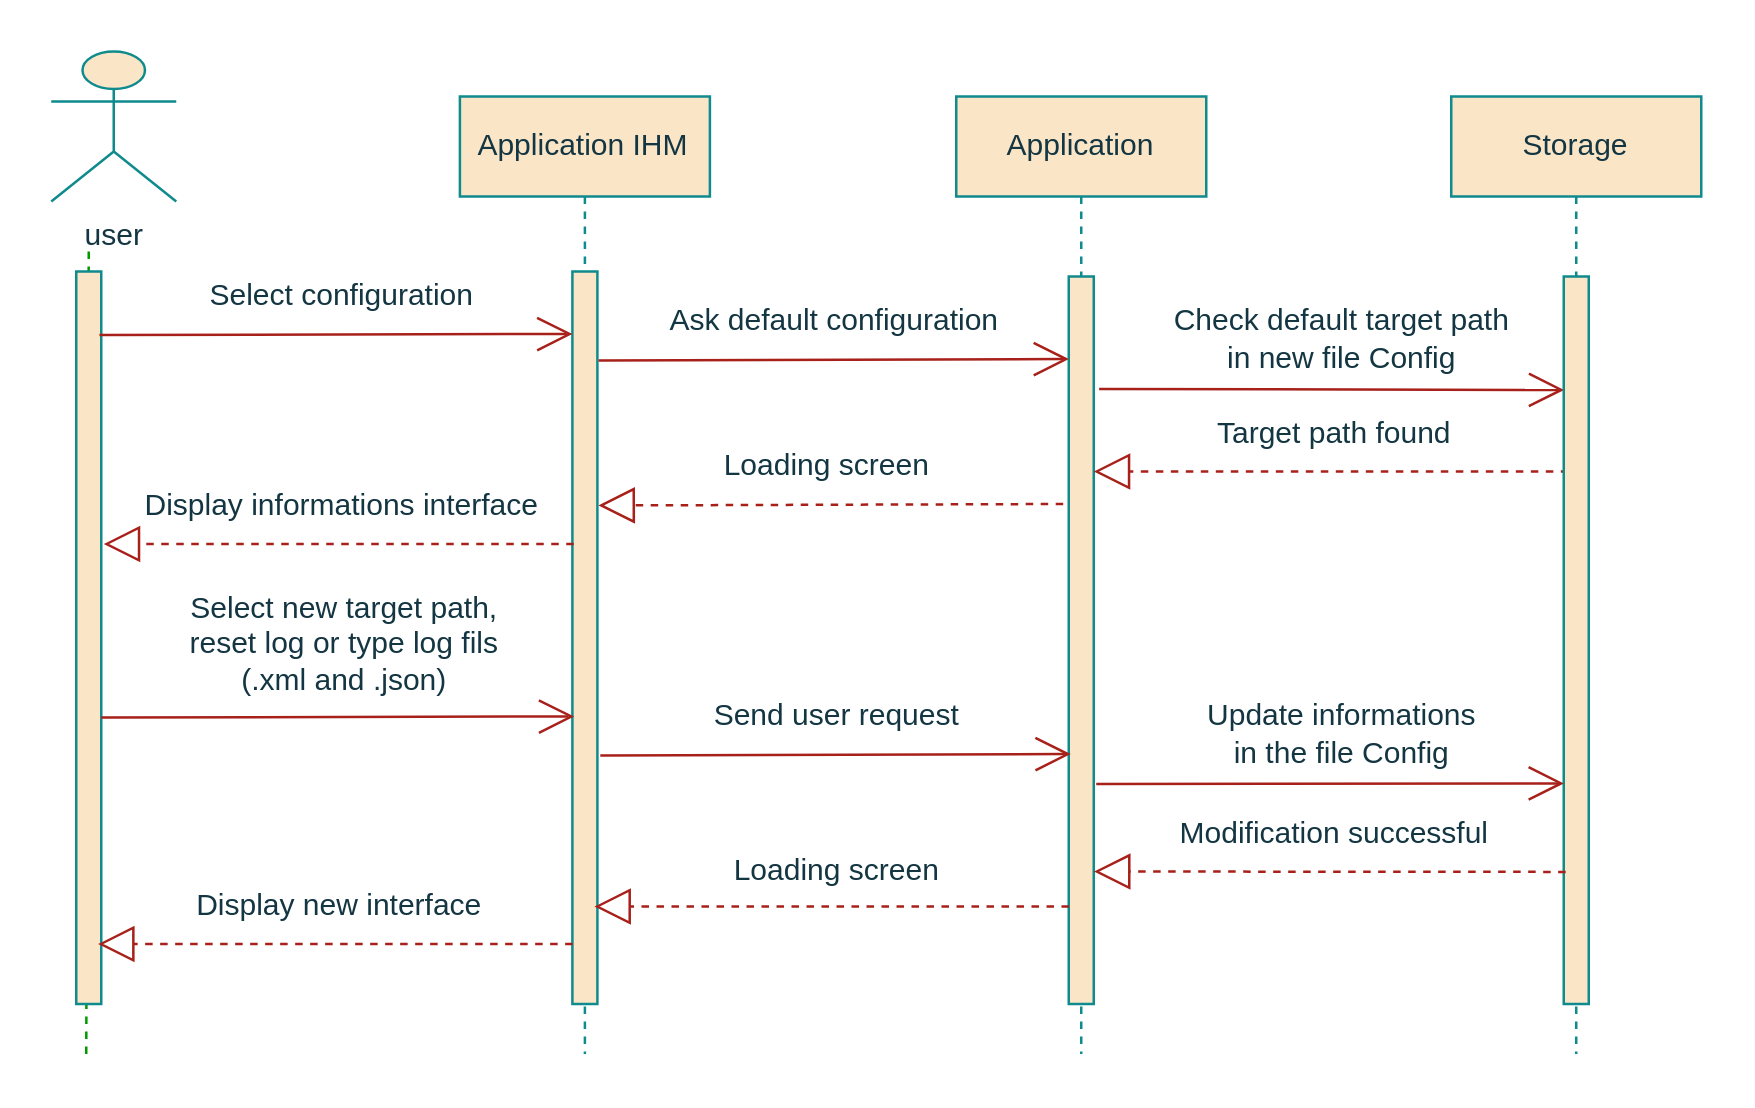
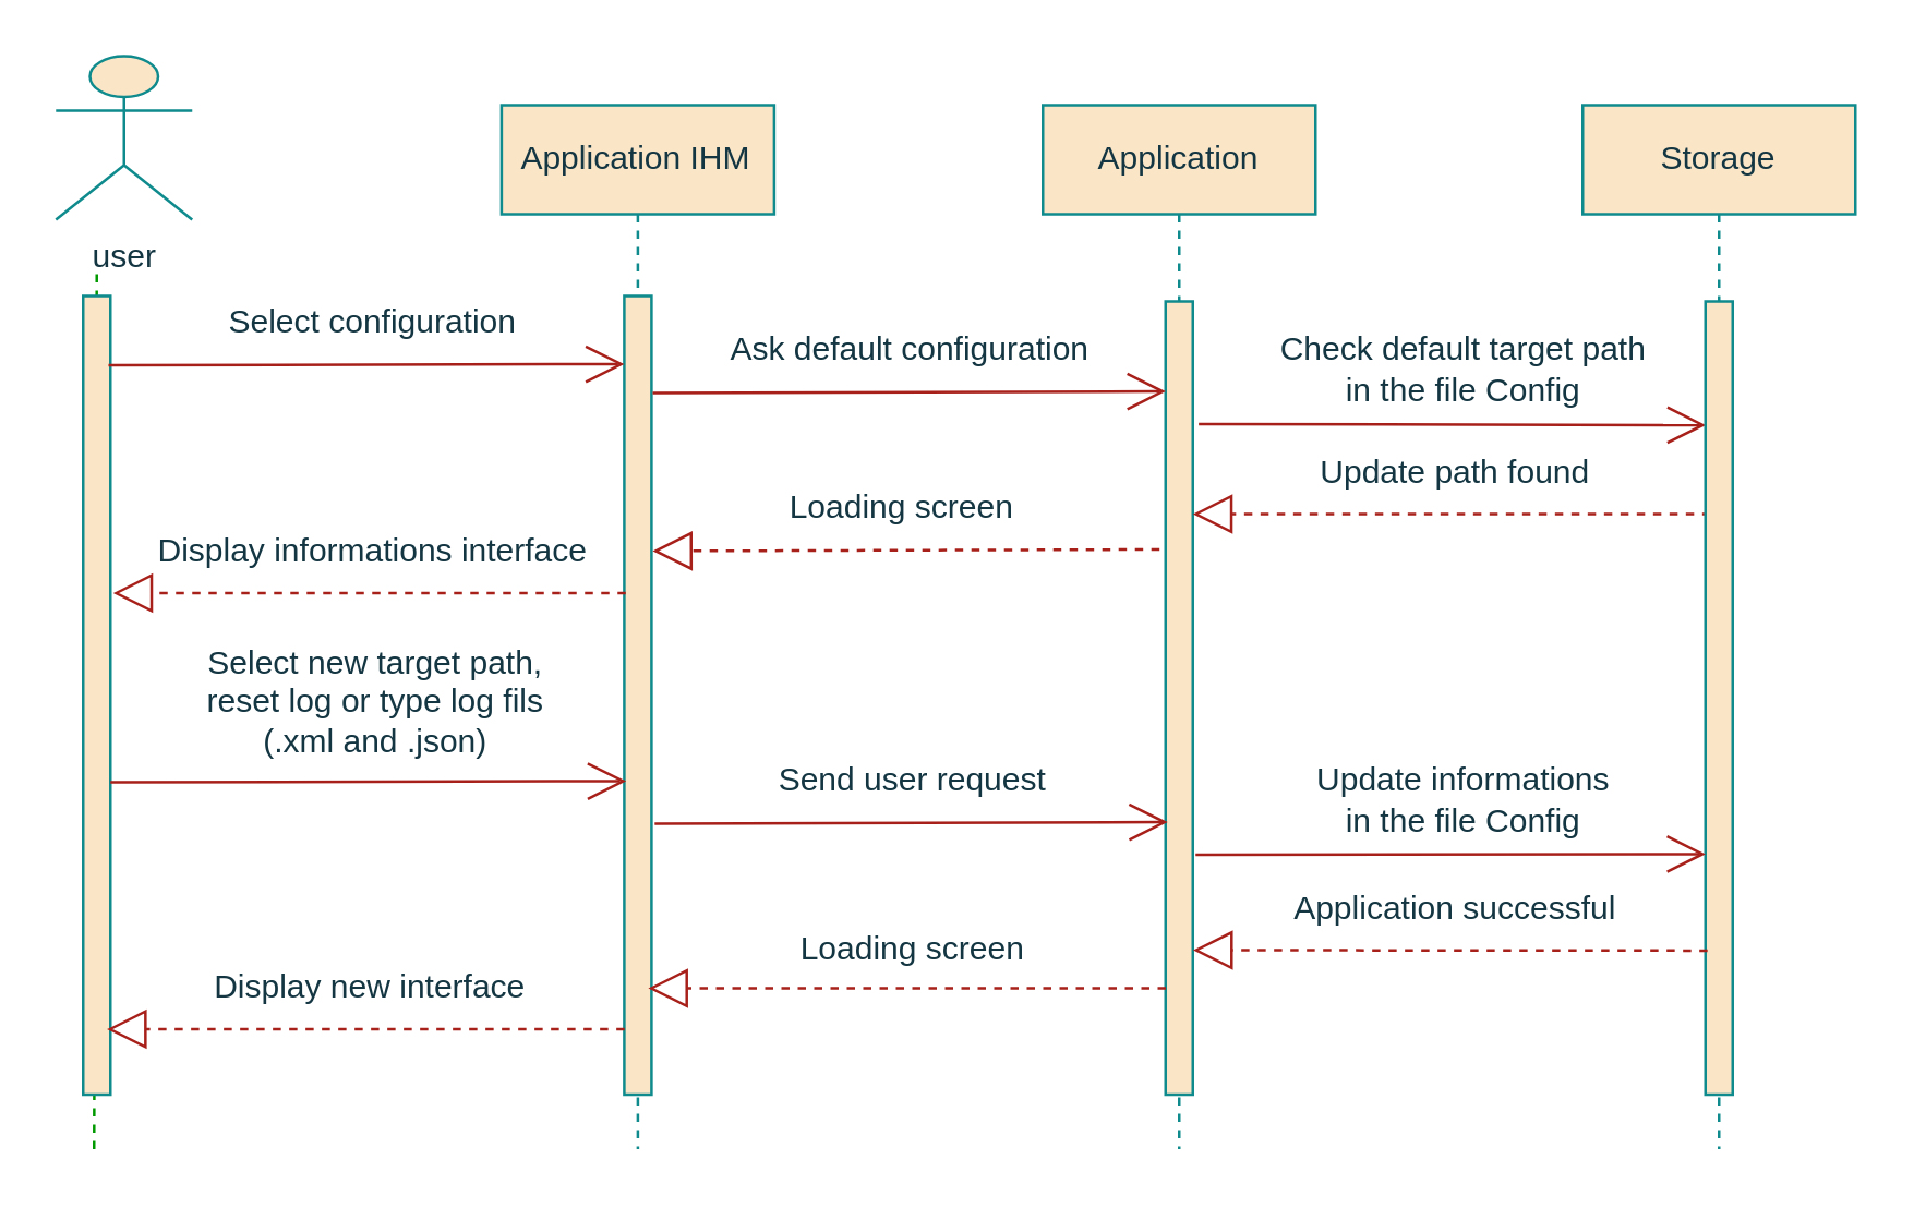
  <mxCell id="0" />
  <mxCell id="1" parent="0" />
  <mxCell id="2" value="" style="endArrow=none;dashed=1;html=1;rounded=0;labelBackgroundColor=#DAD2D8;strokeColor=#009900;fontColor=#143642;" edge="1" parent="1"><mxGeometry width="50" height="50" relative="1" as="geometry"><mxPoint x="34" y="421" as="sourcePoint" /><mxPoint x="35" y="98" as="targetPoint" /></mxGeometry></mxCell>
  <mxCell id="3" value="&lt;span style=&quot;&quot;&gt;Application IHM&lt;/span&gt;" style="shape=umlLifeline;perimeter=lifelinePerimeter;whiteSpace=wrap;html=1;container=0;collapsible=0;recursiveResize=0;outlineConnect=0;rounded=0;fillColor=#FAE5C7;strokeColor=#0F8B8D;fontColor=#143642;" vertex="1" parent="1"><mxGeometry x="183.46" y="38" width="100" height="383" as="geometry" /></mxCell>
  <mxCell id="4" value="user" style="shape=umlActor;verticalLabelPosition=bottom;verticalAlign=top;html=1;rounded=0;fillColor=#FAE5C7;strokeColor=#0F8B8D;fontColor=#143642;" vertex="1" parent="1"><mxGeometry x="20" y="20" width="50" height="60" as="geometry" /></mxCell>
  <mxCell id="5" value="&lt;span style=&quot;&quot;&gt;Application&lt;/span&gt;" style="shape=umlLifeline;perimeter=lifelinePerimeter;whiteSpace=wrap;html=1;container=0;collapsible=0;recursiveResize=0;outlineConnect=0;rounded=0;fillColor=#FAE5C7;strokeColor=#0F8B8D;fontColor=#143642;" vertex="1" parent="1"><mxGeometry x="382" y="38" width="100" height="383" as="geometry" /></mxCell>
  <mxCell id="6" value="&lt;span style=&quot;&quot;&gt;Storage&lt;/span&gt;" style="shape=umlLifeline;perimeter=lifelinePerimeter;whiteSpace=wrap;html=1;container=0;collapsible=0;recursiveResize=0;outlineConnect=0;rounded=0;fillColor=#FAE5C7;strokeColor=#0F8B8D;fontColor=#143642;" vertex="1" parent="1"><mxGeometry x="580" y="38" width="100" height="383" as="geometry" /></mxCell>
  <mxCell id="7" value="" style="html=1;points=[];perimeter=orthogonalPerimeter;rounded=0;glass=0;labelBackgroundColor=none;fillStyle=auto;fillColor=#FAE5C7;strokeColor=#0F8B8D;fontColor=#143642;" vertex="1" parent="1"><mxGeometry x="30" y="108" width="10" height="293" as="geometry" /></mxCell>
  <mxCell id="8" value="" style="html=1;points=[];perimeter=orthogonalPerimeter;rounded=0;glass=0;labelBackgroundColor=none;fillStyle=auto;fillColor=#FAE5C7;strokeColor=#0F8B8D;fontColor=#143642;" vertex="1" parent="1"><mxGeometry x="228.46" y="108" width="10" height="293" as="geometry" /></mxCell>
  <mxCell id="9" value="" style="html=1;points=[];perimeter=orthogonalPerimeter;rounded=0;glass=0;labelBackgroundColor=none;fillStyle=auto;fillColor=#FAE5C7;strokeColor=#0F8B8D;fontColor=#143642;" vertex="1" parent="1"><mxGeometry x="427" y="110" width="10" height="291" as="geometry" /></mxCell>
  <mxCell id="10" value="Loading screen" style="text;html=1;align=center;verticalAlign=middle;resizable=0;points=[];autosize=1;strokeColor=none;fillColor=none;rounded=0;fontColor=#143642;" vertex="1" parent="1"><mxGeometry x="275.25" y="171" width="110" height="30" as="geometry" /></mxCell>
  <mxCell id="11" value="" style="endArrow=block;dashed=1;endFill=0;endSize=12;html=1;rounded=0;exitX=-0.211;exitY=0.186;exitDx=0;exitDy=0;exitPerimeter=0;labelBackgroundColor=#DAD2D8;strokeColor=#A8201A;fontColor=#143642;" edge="1" parent="1"><mxGeometry width="160" relative="1" as="geometry"><mxPoint x="424.78" y="200.998" as="sourcePoint" /><mxPoint x="238.89" y="201.59" as="targetPoint" /></mxGeometry></mxCell>
  <mxCell id="12" value="Select configuration" style="text;html=1;align=center;verticalAlign=middle;resizable=0;points=[];autosize=1;strokeColor=none;fillColor=none;rounded=0;fontColor=#143642;" vertex="1" parent="1"><mxGeometry x="70.83" y="103" width="130" height="30" as="geometry" /></mxCell>
  <mxCell id="13" value="" style="endArrow=open;endFill=1;endSize=12;html=1;rounded=0;entryX=0.071;entryY=0.165;entryDx=0;entryDy=0;entryPerimeter=0;labelBackgroundColor=#DAD2D8;strokeColor=#A8201A;fontColor=#143642;" edge="1" parent="1"><mxGeometry width="160" relative="1" as="geometry"><mxPoint x="39.29" y="133.38" as="sourcePoint" /><mxPoint x="228.46" y="133" as="targetPoint" /></mxGeometry></mxCell>
  <mxCell id="14" value="Display informations&amp;nbsp;interface" style="text;html=1;align=center;verticalAlign=middle;resizable=0;points=[];autosize=1;strokeColor=none;fillColor=none;rounded=0;fontColor=#143642;" vertex="1" parent="1"><mxGeometry x="45.83" y="187" width="180" height="30" as="geometry" /></mxCell>
  <mxCell id="15" value="" style="endArrow=block;dashed=1;endFill=0;endSize=12;html=1;rounded=0;labelBackgroundColor=#DAD2D8;strokeColor=#A8201A;fontColor=#143642;" edge="1" parent="1"><mxGeometry width="160" relative="1" as="geometry"><mxPoint x="229" y="217" as="sourcePoint" /><mxPoint x="40.987" y="217" as="targetPoint" /></mxGeometry></mxCell>
  <mxCell id="16" value="" style="endArrow=open;endFill=1;endSize=12;html=1;rounded=0;entryX=-0.083;entryY=0.173;entryDx=0;entryDy=0;entryPerimeter=0;labelBackgroundColor=#DAD2D8;strokeColor=#A8201A;fontColor=#143642;" edge="1" parent="1"><mxGeometry width="160" relative="1" as="geometry"><mxPoint x="238.91" y="143.56" as="sourcePoint" /><mxPoint x="427.08" y="143.004" as="targetPoint" /></mxGeometry></mxCell>
  <mxCell id="17" value="Ask default configuration" style="text;html=1;align=center;verticalAlign=middle;resizable=0;points=[];autosize=1;strokeColor=none;fillColor=none;rounded=0;fontColor=#143642;" vertex="1" parent="1"><mxGeometry x="252.83" y="113" width="160" height="30" as="geometry" /></mxCell>
- <mxCell id="18" value="Check default target path&lt;br&gt;in new file Config" style="text;html=1;align=center;verticalAlign=middle;resizable=0;points=[];autosize=1;strokeColor=none;fillColor=none;rounded=1;fontColor=#143642;" vertex="1" parent="1"><mxGeometry x="455.52" y="115" width="160" height="40" as="geometry" /></mxCell>
+ <mxCell id="18" value="Check default target path&lt;br&gt;in the file Config" style="text;html=1;align=center;verticalAlign=middle;resizable=0;points=[];autosize=1;strokeColor=none;fillColor=none;rounded=1;fontColor=#143642;" vertex="1" parent="1"><mxGeometry x="455.52" y="115" width="160" height="40" as="geometry" /></mxCell>
  <mxCell id="19" value="" style="endArrow=open;endFill=1;endSize=12;html=1;rounded=1;labelBackgroundColor=#DAD2D8;strokeColor=#A8201A;fontColor=#143642;entryX=0.016;entryY=0.156;entryDx=0;entryDy=0;entryPerimeter=0;" edge="1" parent="1" target="22"><mxGeometry width="160" relative="1" as="geometry"><mxPoint x="439.16" y="155" as="sourcePoint" /><mxPoint x="629.16" y="155" as="targetPoint" /></mxGeometry></mxCell>
- <mxCell id="20" value="Target path found" style="text;html=1;align=center;verticalAlign=middle;resizable=0;points=[];autosize=1;strokeColor=none;fillColor=none;rounded=1;fontColor=#143642;" vertex="1" parent="1"><mxGeometry x="473.33" y="158" width="120" height="30" as="geometry" /></mxCell>
+ <mxCell id="20" value="Update path found" style="text;html=1;align=center;verticalAlign=middle;resizable=0;points=[];autosize=1;strokeColor=none;fillColor=none;rounded=1;fontColor=#143642;" vertex="1" parent="1"><mxGeometry x="473.33" y="158" width="120" height="30" as="geometry" /></mxCell>
  <mxCell id="21" value="" style="endArrow=block;dashed=1;endFill=0;endSize=12;html=1;rounded=1;labelBackgroundColor=#DAD2D8;strokeColor=#A8201A;fontColor=#143642;" edge="1" parent="1"><mxGeometry width="160" relative="1" as="geometry"><mxPoint x="626.83" y="188" as="sourcePoint" /><mxPoint x="436.997" y="188" as="targetPoint" /></mxGeometry></mxCell>
  <mxCell id="22" value="" style="html=1;points=[];perimeter=orthogonalPerimeter;rounded=0;glass=0;labelBackgroundColor=none;fillStyle=auto;fillColor=#FAE5C7;strokeColor=#0F8B8D;fontColor=#143642;" vertex="1" parent="1"><mxGeometry x="625" y="110" width="10" height="291" as="geometry" /></mxCell>
  <mxCell id="23" value="Select new target path,&lt;br&gt;reset log or type log fils&lt;br&gt;&amp;nbsp;(.xml and .json)&amp;nbsp;" style="text;html=1;align=center;verticalAlign=middle;resizable=0;points=[];autosize=1;strokeColor=none;fillColor=none;rounded=0;fontColor=#143642;" vertex="1" parent="1"><mxGeometry x="61.54" y="226.91" width="150" height="60" as="geometry" /></mxCell>
  <mxCell id="24" value="" style="endArrow=open;endFill=1;endSize=12;html=1;rounded=0;entryX=0.071;entryY=0.165;entryDx=0;entryDy=0;entryPerimeter=0;labelBackgroundColor=#DAD2D8;strokeColor=#A8201A;fontColor=#143642;" edge="1" parent="1"><mxGeometry x="263.46" y="77" width="160" relative="1" as="geometry"><mxPoint x="40" y="286.38" as="sourcePoint" /><mxPoint x="229.17" y="286" as="targetPoint" /></mxGeometry></mxCell>
  <mxCell id="25" value="" style="endArrow=open;endFill=1;endSize=12;html=1;rounded=0;entryX=-0.083;entryY=0.173;entryDx=0;entryDy=0;entryPerimeter=0;labelBackgroundColor=#DAD2D8;strokeColor=#A8201A;fontColor=#143642;" edge="1" parent="1"><mxGeometry width="160" relative="1" as="geometry"><mxPoint x="239.62" y="301.56" as="sourcePoint" /><mxPoint x="427.79" y="301.004" as="targetPoint" /></mxGeometry></mxCell>
  <mxCell id="26" value="Send user request" style="text;html=1;align=center;verticalAlign=middle;resizable=0;points=[];autosize=1;strokeColor=none;fillColor=none;rounded=0;fontColor=#143642;" vertex="1" parent="1"><mxGeometry x="273.54" y="271" width="120" height="30" as="geometry" /></mxCell>
  <mxCell id="27" value="Update informations&lt;br&gt;in the file Config" style="text;html=1;align=center;verticalAlign=middle;resizable=0;points=[];autosize=1;strokeColor=none;fillColor=none;rounded=1;fontColor=#143642;" vertex="1" parent="1"><mxGeometry x="471.23" y="273" width="130" height="40" as="geometry" /></mxCell>
  <mxCell id="28" value="" style="endArrow=open;endFill=1;endSize=12;html=1;rounded=1;labelBackgroundColor=#DAD2D8;strokeColor=#A8201A;fontColor=#143642;entryX=-0.094;entryY=0.672;entryDx=0;entryDy=0;entryPerimeter=0;" edge="1" parent="1"><mxGeometry width="160" relative="1" as="geometry"><mxPoint x="438" y="313" as="sourcePoint" /><mxPoint x="625.06" y="312.762" as="targetPoint" /></mxGeometry></mxCell>
- <mxCell id="29" value="Modification successful" style="text;html=1;align=center;verticalAlign=middle;resizable=0;points=[];autosize=1;strokeColor=none;fillColor=none;rounded=1;fontColor=#143642;" vertex="1" parent="1"><mxGeometry x="458.43" y="318" width="150" height="30" as="geometry" /></mxCell>
+ <mxCell id="29" value="Application successful" style="text;html=1;align=center;verticalAlign=middle;resizable=0;points=[];autosize=1;strokeColor=none;fillColor=none;rounded=1;fontColor=#143642;" vertex="1" parent="1"><mxGeometry x="458.43" y="318" width="150" height="30" as="geometry" /></mxCell>
  <mxCell id="30" value="" style="endArrow=block;dashed=1;endFill=0;endSize=12;html=1;rounded=1;labelBackgroundColor=#DAD2D8;strokeColor=#A8201A;fontColor=#143642;exitX=0.077;exitY=0.817;exitDx=0;exitDy=0;exitPerimeter=0;" edge="1" parent="1"><mxGeometry width="160" relative="1" as="geometry"><mxPoint x="625.77" y="348.157" as="sourcePoint" /><mxPoint x="437.097" y="348" as="targetPoint" /></mxGeometry></mxCell>
  <mxCell id="31" value="Loading screen" style="text;html=1;align=center;verticalAlign=middle;resizable=0;points=[];autosize=1;strokeColor=none;fillColor=none;rounded=1;fontColor=#143642;" vertex="1" parent="1"><mxGeometry x="278.6" y="333" width="110" height="30" as="geometry" /></mxCell>
  <mxCell id="32" value="" style="endArrow=block;dashed=1;endFill=0;endSize=12;html=1;rounded=1;labelBackgroundColor=#DAD2D8;strokeColor=#A8201A;fontColor=#143642;" edge="1" parent="1"><mxGeometry width="160" relative="1" as="geometry"><mxPoint x="427.1" y="362" as="sourcePoint" /><mxPoint x="237.267" y="362" as="targetPoint" /></mxGeometry></mxCell>
  <mxCell id="33" value="Display new interface" style="text;html=1;align=center;verticalAlign=middle;resizable=0;points=[];autosize=1;strokeColor=none;fillColor=none;rounded=1;fontColor=#143642;" vertex="1" parent="1"><mxGeometry x="65.06" y="347" width="140" height="30" as="geometry" /></mxCell>
  <mxCell id="34" value="" style="endArrow=block;dashed=1;endFill=0;endSize=12;html=1;rounded=1;labelBackgroundColor=#DAD2D8;strokeColor=#A8201A;fontColor=#143642;" edge="1" parent="1"><mxGeometry width="160" relative="1" as="geometry"><mxPoint x="228.56" y="377" as="sourcePoint" /><mxPoint x="38.727" y="377" as="targetPoint" /></mxGeometry></mxCell>
